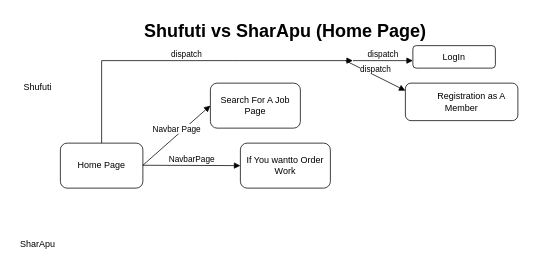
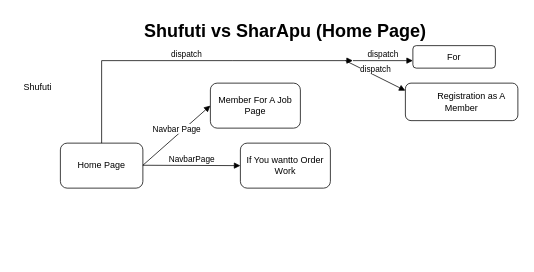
  <mxCell id="0" />
  <mxCell id="1" parent="0" />
  <mxCell id="2" value="Shufuti" style="text;html=1;align=center;verticalAlign=middle;whiteSpace=wrap;rounded=0;" parent="1" vertex="1"><mxGeometry x="20" y="100" width="60" height="30" as="geometry" /></mxCell>
- <mxCell id="3" value="SharApu" style="text;html=1;align=center;verticalAlign=middle;whiteSpace=wrap;rounded=0;" parent="1" vertex="1"><mxGeometry x="20" y="310" width="60" height="30" as="geometry" /></mxCell>
  <mxCell id="4" value="&lt;h1 style=&quot;margin-top: 0px;&quot;&gt;Shufuti vs SharApu (Home Page)&lt;/h1&gt;" style="text;html=1;whiteSpace=wrap;overflow=hidden;rounded=0;" parent="1" vertex="1"><mxGeometry x="190" y="20" width="390" height="40" as="geometry" /></mxCell>
  <mxCell id="5" value="Home Page" style="rounded=1;whiteSpace=wrap;html=1;" parent="1" vertex="1"><mxGeometry x="80" y="190" width="110" height="60" as="geometry" /></mxCell>
- <mxCell id="6" value="Search For A Job Page" style="rounded=1;whiteSpace=wrap;html=1;" parent="1" vertex="1"><mxGeometry x="280" y="110" width="120" height="60" as="geometry" /></mxCell>
+ <mxCell id="6" value="Member For A Job Page" style="rounded=1;whiteSpace=wrap;html=1;" parent="1" vertex="1"><mxGeometry x="280" y="110" width="120" height="60" as="geometry" /></mxCell>
  <mxCell id="7" value="If You wantto Order Work" style="rounded=1;whiteSpace=wrap;html=1;" parent="1" vertex="1"><mxGeometry x="320" y="190" width="120" height="60" as="geometry" /></mxCell>
  <mxCell id="8" value="Navbar Page" style="html=1;verticalAlign=bottom;endArrow=block;curved=0;rounded=0;entryX=0;entryY=0.5;entryDx=0;entryDy=0;" parent="1" target="6" edge="1"><mxGeometry width="80" relative="1" as="geometry"><mxPoint x="190" y="219.5" as="sourcePoint" /><mxPoint x="270" y="219.5" as="targetPoint" /></mxGeometry></mxCell>
  <mxCell id="9" value="NavbarPage" style="html=1;verticalAlign=bottom;endArrow=block;curved=0;rounded=0;entryX=0;entryY=0.5;entryDx=0;entryDy=0;" parent="1" target="7" edge="1"><mxGeometry width="80" relative="1" as="geometry"><mxPoint x="190" y="219.5" as="sourcePoint" /><mxPoint x="270" y="219.5" as="targetPoint" /><mxPoint as="offset" /></mxGeometry></mxCell>
  <mxCell id="10" value="dispatch" style="html=1;verticalAlign=bottom;endArrow=block;curved=0;rounded=0;exitX=0.5;exitY=0;exitDx=0;exitDy=0;" parent="1" source="5" edge="1"><mxGeometry width="80" relative="1" as="geometry"><mxPoint x="90" y="140" as="sourcePoint" /><mxPoint x="470" y="80" as="targetPoint" /><Array as="points"><mxPoint x="135" y="80" /><mxPoint x="310" y="80" /></Array></mxGeometry></mxCell>
  <mxCell id="11" value="dispatch" style="html=1;verticalAlign=bottom;endArrow=block;curved=0;rounded=0;" parent="1" edge="1"><mxGeometry width="80" relative="1" as="geometry"><mxPoint x="470" y="80" as="sourcePoint" /><mxPoint x="550" y="80" as="targetPoint" /></mxGeometry></mxCell>
  <mxCell id="12" value="dispatch" style="html=1;verticalAlign=bottom;endArrow=block;curved=0;rounded=0;" parent="1" edge="1"><mxGeometry width="80" relative="1" as="geometry"><mxPoint x="460" y="80" as="sourcePoint" /><mxPoint x="540" y="120" as="targetPoint" /></mxGeometry></mxCell>
- <mxCell id="13" value="LogIn" style="rounded=1;whiteSpace=wrap;html=1;" parent="1" vertex="1"><mxGeometry x="550" y="60" width="110" height="30" as="geometry" /></mxCell>
+ <mxCell id="13" value="For" style="rounded=1;whiteSpace=wrap;html=1;" parent="1" vertex="1"><mxGeometry x="550" y="60" width="110" height="30" as="geometry" /></mxCell>
  <mxCell id="14" value="&lt;span style=&quot;white-space: pre;&quot;&gt;&#09;&lt;/span&gt;Registration as A Member" style="rounded=1;whiteSpace=wrap;html=1;" parent="1" vertex="1"><mxGeometry x="540" y="110" width="150" height="50" as="geometry" /></mxCell>
